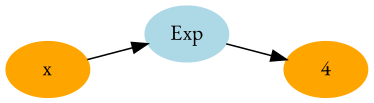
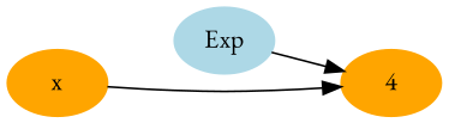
  digraph {
    fontname="EB Garamond"
    rankdir=LR
    node [color=orange fontname="EB Garamond" style=filled]
    edge [fontname="EB Garamond"]
    n1 [label=x]
    n2 [color=lightblue label=Exp]
    n3 [label=4]
-   n1 -> n2
+   n1 -> n3
    n2 -> n3
  }
